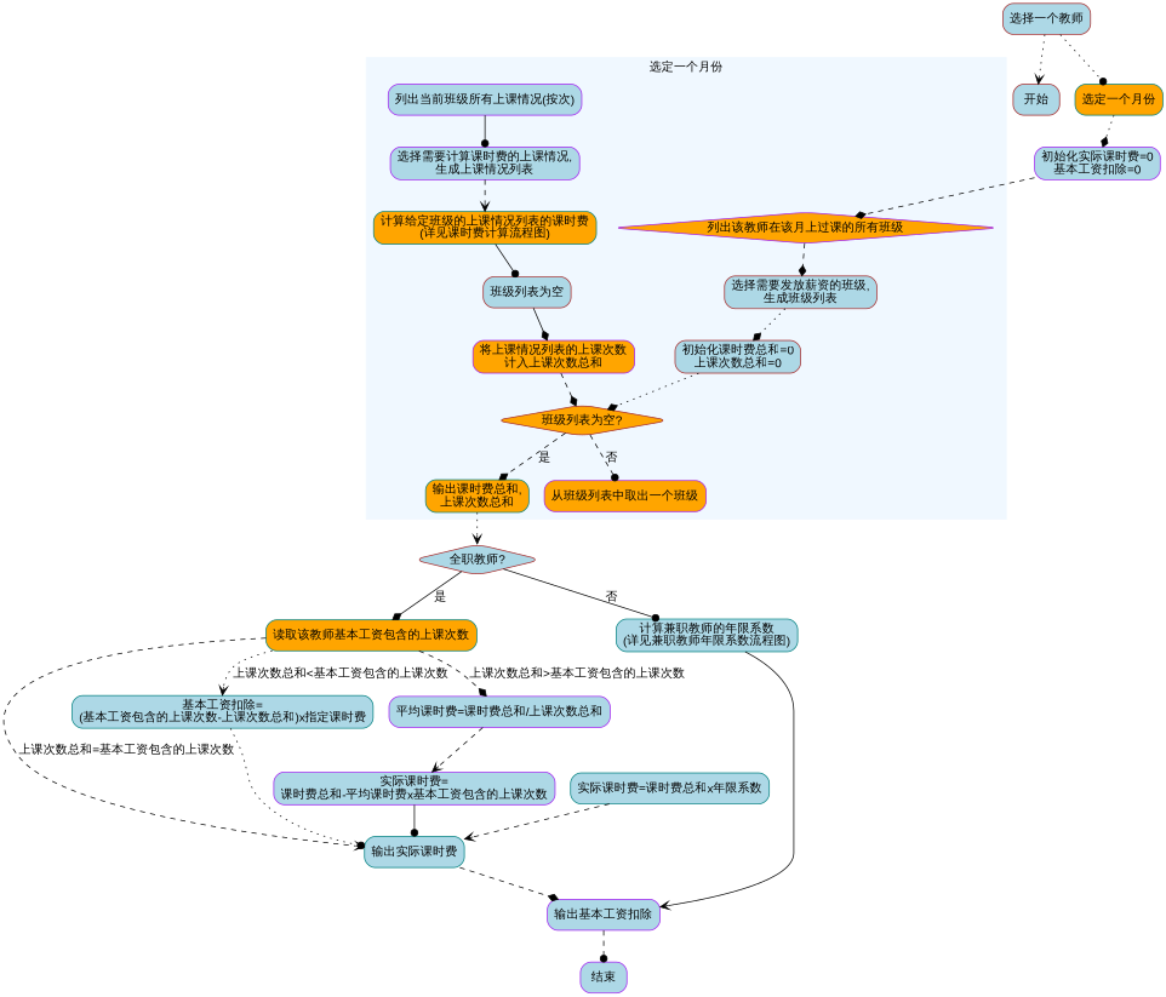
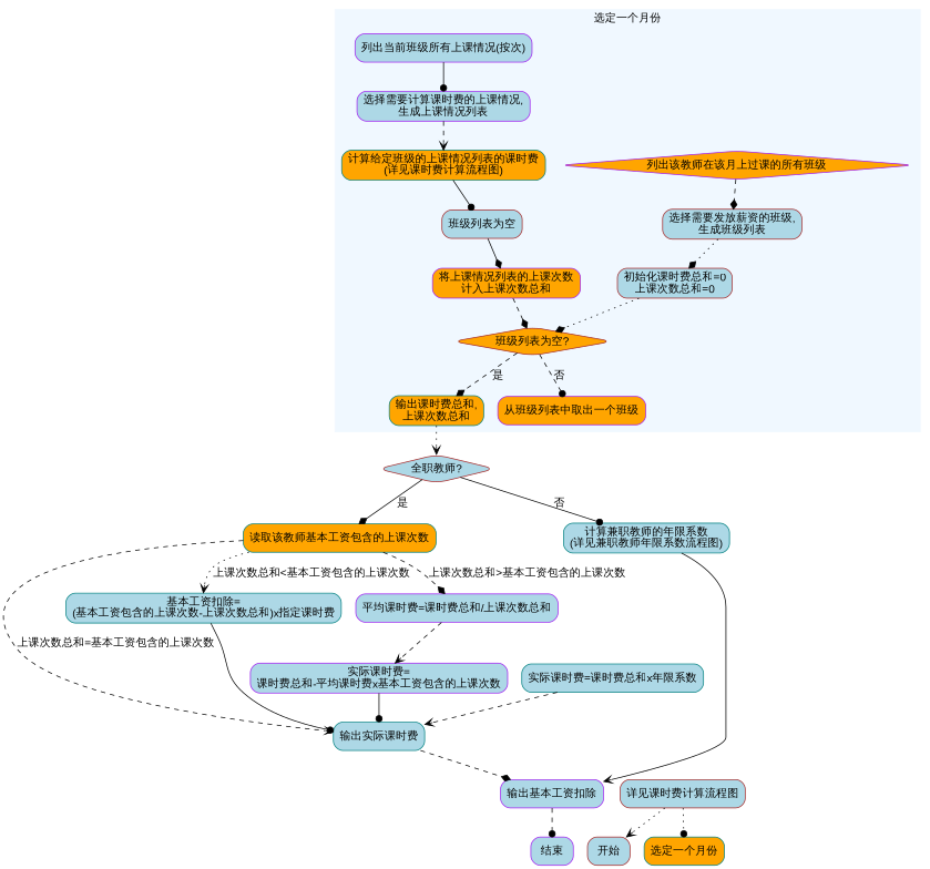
  digraph {
    fontname="Liberation Sans"
    node [color=purple fillcolor=lightblue fontname="Liberation Sans" shape=box style="rounded,filled"]
    edge [arrowhead=diamond fontname="Liberation Sans" style=dashed]
    n1 [label="结束"]
    n2 [fillcolor=orange label="列出该教师在该月上过课的所有班级" shape=diamond]
    n3 [color=brown label="选择需要发放薪资的班级,\n生成班级列表"]
    n4 [color=brown label="初始化课时费总和=0\n上课次数总和=0"]
    n5 [color=brown fillcolor=orange label="班级列表为空?" shape=diamond]
    n6 [color=teal fillcolor=orange label="输出课时费总和,\n上课次数总和"]
    n7 [fillcolor=orange label="从班级列表中取出一个班级"]
    n8 [label="列出当前班级所有上课情况(按次)"]
    n9 [label="选择需要计算课时费的上课情况,\n生成上课情况列表"]
    n10 [color=teal fillcolor=orange label="计算给定班级的上课情况列表的课时费\n(详见课时费计算流程图)"]
    n11 [color=brown label="班级列表为空"]
    n12 [fillcolor=orange label="将上课情况列表的上课次数\n计入上课次数总和"]
    n13 [color=brown label="全职教师?" shape=diamond]
    n14 [color=brown label="开始"]
-   n15 [color=brown label="选择一个教师"]
+   n15 [color=brown label="详见课时费计算流程图"]
    n16 [color=teal fillcolor=orange label="选定一个月份"]
-   n17 [label="初始化实际课时费=0\n基本工资扣除=0"]
    n18 [color=teal fillcolor=orange label="读取该教师基本工资包含的上课次数"]
    n19 [color=teal label="基本工资扣除=\n(基本工资包含的上课次数-上课次数总和)x指定课时费"]
    n20 [label="平均课时费=课时费总和/上课次数总和"]
    n21 [color=teal label="输出实际课时费"]
    n22 [label="实际课时费=\n课时费总和-平均课时费x基本工资包含的上课次数"]
    n23 [label="输出基本工资扣除"]
    n24 [color=teal label="计算兼职教师的年限系数\n(详见兼职教师年限系数流程图)"]
    n25 [color=teal label="实际课时费=课时费总和x年限系数"]
    subgraph sub_1 {
      rank=max
      n1
    }
    subgraph cluster_2 {
      color=aliceblue
      label="选定一个月份"
      style=filled
      n2
      n3
      n4
      n5
      n6
      n7
      n8
      n9
      n10
      n11
      n12
    }
    n2 -> n3
    n3 -> n4 [style=dotted]
    n4 -> n5 [style=dotted]
    n5 -> n6 [label="是"]
    n5 -> n7 [arrowhead=dot label="否"]
    n6 -> n13 [arrowhead=vee style=dotted]
    n8 -> n9 [arrowhead=dot style=solid]
    n9 -> n10 [arrowhead=vee]
    n10 -> n11 [arrowhead=dot style=solid]
    n11 -> n12 [style=solid]
    n12 -> n5
    n13 -> n18 [label="是" style=solid]
    n13 -> n24 [arrowhead=dot label="否" style=solid]
    n15 -> n14 [arrowhead=vee style=dotted]
    n15 -> n16 [arrowhead=dot style=dotted]
-   n16 -> n17 [style=dotted]
-   n17 -> n2
    n18 -> n19 [arrowhead=vee label="上课次数总和<基本工资包含的上课次数" style=dotted]
    n18 -> n20 [label="上课次数总和>基本工资包含的上课次数"]
    n18 -> n21 [arrowhead=vee label="上课次数总和=基本工资包含的上课次数"]
-   n19 -> n21 [arrowhead=dot style=dotted]
+   n19 -> n21 [arrowhead=dot style=solid]
    n20 -> n22 [arrowhead=vee]
    n21 -> n23
    n22 -> n21 [arrowhead=dot style=solid]
    n23 -> n1 [arrowhead=dot]
    n24 -> n23 [arrowhead=vee style=solid]
    n25 -> n21 [arrowhead=vee]
  }
